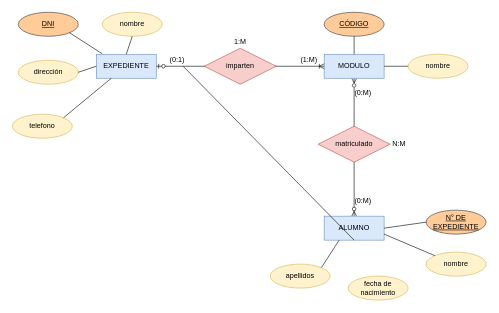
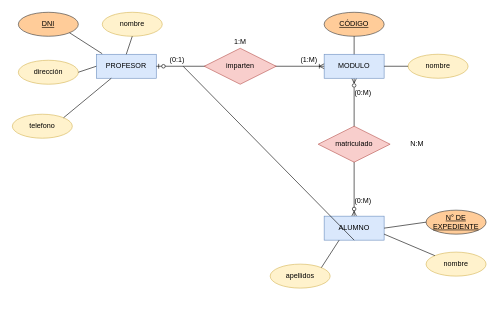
  <mxCell id="0" />
  <mxCell id="1" parent="0" />
- <mxCell id="2" value="EXPEDIENTE" style="whiteSpace=wrap;html=1;align=center;fillColor=#dae8fc;strokeColor=#6c8ebf;" parent="1" vertex="1"><mxGeometry x="160" y="90" width="100" height="40" as="geometry" /></mxCell>
+ <mxCell id="2" value="PROFESOR" style="whiteSpace=wrap;html=1;align=center;fillColor=#dae8fc;strokeColor=#6c8ebf;" parent="1" vertex="1"><mxGeometry x="160" y="90" width="100" height="40" as="geometry" /></mxCell>
  <mxCell id="3" value="" style="fontSize=12;html=1;endArrow=ERzeroToMany;endFill=0;startArrow=ERzeroToMany;rounded=0;entryX=0.5;entryY=1;entryDx=0;entryDy=0;exitX=0.5;exitY=0;exitDx=0;exitDy=0;" parent="1" source="5" target="4" edge="1"><mxGeometry width="100" height="100" relative="1" as="geometry"><mxPoint x="494" y="349" as="sourcePoint" /><mxPoint x="550" y="170" as="targetPoint" /></mxGeometry></mxCell>
  <mxCell id="4" value="MODULO" style="whiteSpace=wrap;html=1;align=center;fillColor=#dae8fc;strokeColor=#6c8ebf;" parent="1" vertex="1"><mxGeometry x="540" y="90" width="100" height="40" as="geometry" /></mxCell>
  <mxCell id="5" value="ALUMNO" style="whiteSpace=wrap;html=1;align=center;fillColor=#dae8fc;strokeColor=#6c8ebf;" parent="1" vertex="1"><mxGeometry x="540" y="360" width="100" height="40" as="geometry" /></mxCell>
  <mxCell id="6" value="DNI" style="ellipse;whiteSpace=wrap;html=1;align=center;fontStyle=4;fillColor=#ffcc99;strokeColor=#36393d;" parent="1" vertex="1"><mxGeometry x="30" y="20" width="100" height="40" as="geometry" /></mxCell>
  <mxCell id="7" value="telefono" style="ellipse;whiteSpace=wrap;html=1;align=center;fillColor=#fff2cc;strokeColor=#d6b656;" parent="1" vertex="1"><mxGeometry x="20" y="190" width="100" height="40" as="geometry" /></mxCell>
  <mxCell id="8" value="dirección" style="ellipse;whiteSpace=wrap;html=1;align=center;fillColor=#fff2cc;strokeColor=#d6b656;" parent="1" vertex="1"><mxGeometry x="30" y="100" width="100" height="40" as="geometry" /></mxCell>
  <mxCell id="9" value="nombre" style="ellipse;whiteSpace=wrap;html=1;align=center;fillColor=#fff2cc;strokeColor=#d6b656;" parent="1" vertex="1"><mxGeometry x="170" y="20" width="100" height="40" as="geometry" /></mxCell>
  <mxCell id="10" value="nombre" style="ellipse;whiteSpace=wrap;html=1;align=center;fillColor=#fff2cc;strokeColor=#d6b656;" parent="1" vertex="1"><mxGeometry x="680" y="90" width="100" height="40" as="geometry" /></mxCell>
  <mxCell id="11" value="CÓDIGO" style="ellipse;whiteSpace=wrap;html=1;align=center;fontStyle=4;fillColor=#ffcc99;strokeColor=#36393d;" parent="1" vertex="1"><mxGeometry x="540" y="20" width="100" height="40" as="geometry" /></mxCell>
  <mxCell id="12" value="N° DE EXPEDIENTE" style="ellipse;whiteSpace=wrap;html=1;align=center;fontStyle=4;fillColor=#ffcc99;strokeColor=#36393d;" parent="1" vertex="1"><mxGeometry x="710" y="350" width="100" height="40" as="geometry" /></mxCell>
  <mxCell id="13" value="nombre" style="ellipse;whiteSpace=wrap;html=1;align=center;fillColor=#fff2cc;strokeColor=#d6b656;" parent="1" vertex="1"><mxGeometry x="710" y="420" width="100" height="40" as="geometry" /></mxCell>
  <mxCell id="14" value="apellidos" style="ellipse;whiteSpace=wrap;html=1;align=center;fillColor=#fff2cc;strokeColor=#d6b656;" parent="1" vertex="1"><mxGeometry x="450" y="440" width="100" height="40" as="geometry" /></mxCell>
- <mxCell id="15" value="fecha de nacimiento" style="ellipse;whiteSpace=wrap;html=1;align=center;fillColor=#fff2cc;strokeColor=#d6b656;" parent="1" vertex="1"><mxGeometry x="580" y="460" width="100" height="40" as="geometry" /></mxCell>
  <mxCell id="16" value="" style="endArrow=none;html=1;rounded=0;exitX=1;exitY=1;exitDx=0;exitDy=0;entryX=0.098;entryY=-0.024;entryDx=0;entryDy=0;entryPerimeter=0;" parent="1" source="6" target="2" edge="1"><mxGeometry relative="1" as="geometry"><mxPoint x="340" y="320" as="sourcePoint" /><mxPoint x="170" y="90" as="targetPoint" /></mxGeometry></mxCell>
  <mxCell id="17" value="" style="endArrow=none;html=1;rounded=0;exitX=0.5;exitY=0;exitDx=0;exitDy=0;entryX=0.5;entryY=1;entryDx=0;entryDy=0;" parent="1" source="2" target="9" edge="1"><mxGeometry relative="1" as="geometry"><mxPoint x="125" y="64" as="sourcePoint" /><mxPoint x="180" y="99" as="targetPoint" /></mxGeometry></mxCell>
  <mxCell id="18" value="" style="endArrow=none;html=1;rounded=0;exitX=1;exitY=0.5;exitDx=0;exitDy=0;entryX=0;entryY=0.5;entryDx=0;entryDy=0;" parent="1" source="8" target="2" edge="1"><mxGeometry relative="1" as="geometry"><mxPoint x="135" y="74" as="sourcePoint" /><mxPoint x="190" y="109" as="targetPoint" /></mxGeometry></mxCell>
  <mxCell id="19" value="" style="endArrow=none;html=1;rounded=0;exitX=1;exitY=0;exitDx=0;exitDy=0;entryX=0.25;entryY=1;entryDx=0;entryDy=0;" parent="1" source="7" target="2" edge="1"><mxGeometry relative="1" as="geometry"><mxPoint x="145" y="84" as="sourcePoint" /><mxPoint x="200" y="119" as="targetPoint" /></mxGeometry></mxCell>
  <mxCell id="20" value="" style="endArrow=none;html=1;rounded=0;exitX=0.5;exitY=1;exitDx=0;exitDy=0;entryX=0.5;entryY=0;entryDx=0;entryDy=0;" parent="1" source="11" target="4" edge="1"><mxGeometry relative="1" as="geometry"><mxPoint x="155" y="94" as="sourcePoint" /><mxPoint x="210" y="129" as="targetPoint" /></mxGeometry></mxCell>
  <mxCell id="21" value="" style="endArrow=none;html=1;rounded=0;exitX=1;exitY=0.5;exitDx=0;exitDy=0;entryX=0;entryY=0.5;entryDx=0;entryDy=0;" parent="1" source="4" target="10" edge="1"><mxGeometry relative="1" as="geometry"><mxPoint x="165" y="104" as="sourcePoint" /><mxPoint x="220" y="139" as="targetPoint" /></mxGeometry></mxCell>
  <mxCell id="22" value="" style="endArrow=none;html=1;rounded=0;exitX=0.5;exitY=1;exitDx=0;exitDy=0;" parent="1" source="5" target="33" edge="1"><mxGeometry relative="1" as="geometry"><mxPoint x="990" y="410" as="sourcePoint" /><mxPoint x="980" y="460" as="targetPoint" /></mxGeometry></mxCell>
  <mxCell id="23" value="" style="endArrow=none;html=1;rounded=0;exitX=1;exitY=0.5;exitDx=0;exitDy=0;entryX=0;entryY=0.5;entryDx=0;entryDy=0;" parent="1" source="5" target="12" edge="1"><mxGeometry relative="1" as="geometry"><mxPoint x="610" y="410" as="sourcePoint" /><mxPoint x="640" y="470" as="targetPoint" /></mxGeometry></mxCell>
  <mxCell id="24" value="" style="endArrow=none;html=1;rounded=0;exitX=1;exitY=0.75;exitDx=0;exitDy=0;entryX=0;entryY=0;entryDx=0;entryDy=0;" parent="1" source="5" target="13" edge="1"><mxGeometry relative="1" as="geometry"><mxPoint x="560" y="380" as="sourcePoint" /><mxPoint x="515" y="354" as="targetPoint" /></mxGeometry></mxCell>
  <mxCell id="25" value="" style="endArrow=none;html=1;rounded=0;exitX=0.25;exitY=1;exitDx=0;exitDy=0;entryX=1;entryY=0;entryDx=0;entryDy=0;" parent="1" source="5" target="14" edge="1"><mxGeometry relative="1" as="geometry"><mxPoint x="560" y="400" as="sourcePoint" /><mxPoint x="530" y="410" as="targetPoint" /></mxGeometry></mxCell>
  <mxCell id="26" value="matriculado" style="shape=rhombus;perimeter=rhombusPerimeter;whiteSpace=wrap;html=1;align=center;fillColor=#f8cecc;strokeColor=#b85450;" parent="1" vertex="1"><mxGeometry x="530" y="210" width="120" height="60" as="geometry" /></mxCell>
- <mxCell id="27" value="N:M" style="fontColor=default;labelBackgroundColor=none;labelBorderColor=none;whiteSpace=wrap;html=1;gradientColor=none;fillColor=none;strokeColor=none;" parent="1" vertex="1"><mxGeometry x="650" y="230" width="30" height="20" as="geometry" /></mxCell>
+ <mxCell id="27" value="N:M" style="fontColor=default;labelBackgroundColor=none;labelBorderColor=none;whiteSpace=wrap;html=1;gradientColor=none;fillColor=none;strokeColor=none;" parent="1" vertex="1"><mxGeometry x="680" y="230" width="30" height="20" as="geometry" /></mxCell>
  <mxCell id="28" value="(0:M)" style="fontColor=default;labelBackgroundColor=none;labelBorderColor=none;whiteSpace=wrap;html=1;gradientColor=none;fillColor=none;strokeColor=none;" parent="1" vertex="1"><mxGeometry x="590" y="320" width="30" height="30" as="geometry" /></mxCell>
  <mxCell id="29" value="" style="fontSize=12;html=1;endArrow=ERoneToMany;startArrow=ERzeroToOne;rounded=0;exitX=1;exitY=0.5;exitDx=0;exitDy=0;entryX=0;entryY=0.5;entryDx=0;entryDy=0;" parent="1" source="2" target="4" edge="1"><mxGeometry width="100" height="100" relative="1" as="geometry"><mxPoint x="340" y="270" as="sourcePoint" /><mxPoint x="440" y="170" as="targetPoint" /></mxGeometry></mxCell>
  <mxCell id="30" value="imparten" style="shape=rhombus;perimeter=rhombusPerimeter;whiteSpace=wrap;html=1;align=center;fillColor=#f8cecc;strokeColor=#b85450;" parent="1" vertex="1"><mxGeometry x="340" y="80" width="120" height="60" as="geometry" /></mxCell>
  <mxCell id="31" value="&lt;div style=&quot;text-align: center;&quot;&gt;&lt;span style=&quot;text-align: start; background-color: initial;&quot;&gt;1:M&lt;/span&gt;&lt;span style=&quot;color: rgba(0, 0, 0, 0); font-family: monospace; font-size: 0px; text-align: start; text-wrap: nowrap; background-color: initial;&quot;&gt;Model%3E%3Croot%3E%3CmxCell%20id%3D%220%22%2F%3E%3CmxCell%20id%3D%221%22%20parent%3D%220%22%2F%3E%3CmxCell%20id%3D%222%22%20value%3D%22N%3AM%22%20style%3D%22fontColor%3Ddefault%3BlabelBackgroundColor%3Dnone%3BlabelBorderColor%3Dnone%3BwhiteSpace%3Dwrap%3Bhtml%3D1%3BgradientColor%3Dnone%3BfillColor%3Dnone%3BstrokeColor%3Dnone%3B%22%20vertex%3D%221%22%20parent%3D%221%22%3E%3CmxGeometry%20x%3D%22640%22%20y%3D%22240%22%20width%3D%2230%22%20height%3D%2220%22%20as%3D%22geometry%22%2F%3E%3C%2FmxCell%3E%3C%2Froot%3E%3C%2FmxGraphModel%3E&lt;/span&gt;&lt;/div&gt;" style="fontColor=default;labelBackgroundColor=none;labelBorderColor=none;whiteSpace=wrap;html=1;gradientColor=none;fillColor=none;strokeColor=none;" parent="1" vertex="1"><mxGeometry x="385" y="60" width="30" height="20" as="geometry" /></mxCell>
  <mxCell id="32" value="&lt;div style=&quot;text-align: center;&quot;&gt;&lt;span style=&quot;text-align: start; background-color: initial;&quot;&gt;(1:M)&lt;/span&gt;&lt;span style=&quot;color: rgba(0, 0, 0, 0); font-family: monospace; font-size: 0px; text-align: start; text-wrap: nowrap; background-color: initial;&quot;&gt;odel%3E%3Croot%3E%3CmxCell%20id%3D%220%22%2F%3E%3CmxCell%20id%3D%221%22%20parent%3D%220%22%2F%3E%3CmxCell%20id%3D%222%22%20value%3D%22N%3AM%22%20style%3D%22fontColor%3Ddefault%3BlabelBackgroundColor%3Dnone%3BlabelBorderColor%3Dnone%3BwhiteSpace%3Dwrap%3Bhtml%3D1%3BgradientColor%3Dnone%3BfillColor%3Dnone%3BstrokeColor%3Dnone%3B%22%20vertex%3D%221%22%20parent%3D%221%22%3E%3CmxGeometry%20x%3D%22640%22%20y%3D%22240%22%20width%3D%2230%22%20height%3D%2220%22%20as%3D%22geometry%22%2F%3E%3C%2FmxCell%3E%3C%2Froot%3E%3C%2FmxGraphModel%3E&lt;/span&gt;&lt;/div&gt;" style="fontColor=default;labelBackgroundColor=none;labelBorderColor=none;whiteSpace=wrap;html=1;gradientColor=none;fillColor=none;strokeColor=none;" parent="1" vertex="1"><mxGeometry x="500" y="90" width="30" height="20" as="geometry" /></mxCell>
  <mxCell id="33" value="(0:1)" style="fontColor=default;labelBackgroundColor=none;labelBorderColor=none;whiteSpace=wrap;html=1;gradientColor=none;fillColor=none;strokeColor=none;" parent="1" vertex="1"><mxGeometry x="280" y="90" width="30" height="20" as="geometry" /></mxCell>
  <mxCell id="34" value="(0:M)" style="fontColor=default;labelBackgroundColor=none;labelBorderColor=none;whiteSpace=wrap;html=1;gradientColor=none;fillColor=none;strokeColor=none;" parent="1" vertex="1"><mxGeometry x="590" y="140" width="30" height="30" as="geometry" /></mxCell>
